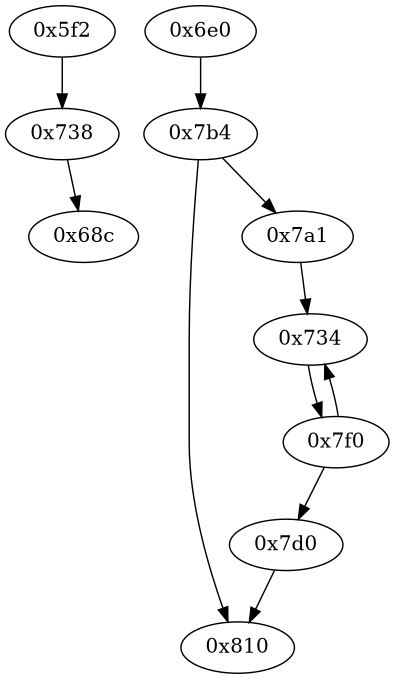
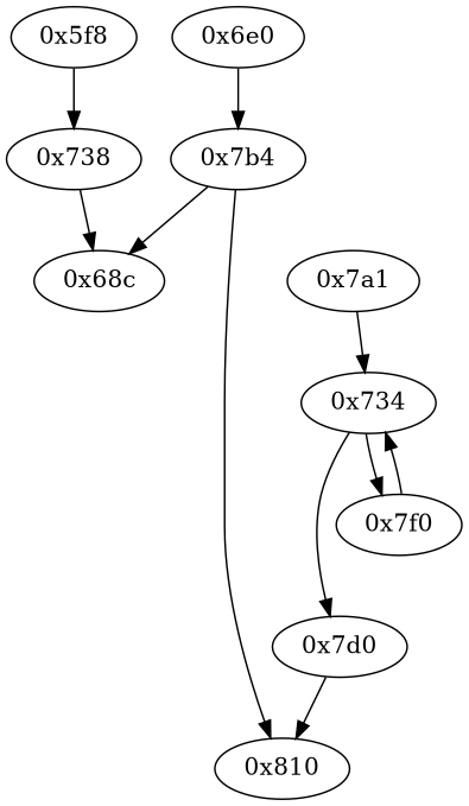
  strict digraph {
    "0x810" [opcode="[u'ldr', u'ldr', u'add', u'bl', u'mov', u'sub', u'pop']"]
    "0x738" [opcode="[u'ldrb', u'ldrb', u'eor', u'tst', u'mov', u'mov', u'cmp', u'mov', u'mov', u'cmp', u'mov', u'b']"]
    "0x68c" [opcode="[u'ldr', u'cmp', u'mov', u'mov']"]
    "0x6e0" [opcode="[u'mov', u'mov', u'mov', u'b']"]
    "0x7b4" [opcode="[u'stm', u'ldr', u'ldr', u'ldr', u'cmp', u'mov', u'b']"]
    "0x7d0" [opcode="[u'ldr', u'ldr', u'ldr', u'sub', u'add', u'add', u'mov', u'b']"]
    n7 [label="0x7a1" opcode="[u'ldr', u'mov', u'mov', u'b']"]
    n8 [label="0x734" opcode="[u'str', u'str', u'ldr', u'ldr', u'ldr', u'cmp', u'mov', u'b']"]
    "0x7f0" [opcode="[u'ldr', u'ldr', u'add', u'ldr', u'mov', u'rsb', u'rsb', u'b']"]
-   "0x5f8" [opcode="[u'push', u'add', u'sub', u'ldr', u'mov', u'ldr', u'ldr', u'add', u'sub', u'sub', u'mul', u'mvn', u'mvn', u'ldr', u'orr', u'ldr', u'ldr', u'cmn', u'ldr', u'mov', u'mov', u'cmp', u'mov', u'cmn', u'mov', u'mov', u'cmp', u'mov', u'strb', u'teq', u'strb', u'mov', u'ldr', u'ldr', u'ldr', u'ldr', u'b']" label="0x5f2"]
+   "0x5f8" [opcode="[u'push', u'add', u'sub', u'ldr', u'mov', u'ldr', u'ldr', u'add', u'sub', u'sub', u'mul', u'mvn', u'mvn', u'ldr', u'orr', u'ldr', u'ldr', u'cmn', u'ldr', u'mov', u'mov', u'cmp', u'mov', u'cmn', u'mov', u'mov', u'cmp', u'mov', u'strb', u'teq', u'strb', u'mov', u'ldr', u'ldr', u'ldr', u'ldr', u'b']"]
    "0x738" -> "0x68c"
    "0x6e0" -> "0x7b4"
    "0x7b4" -> "0x810"
-   "0x7b4" -> n7
+   "0x7b4" -> "0x68c"
    "0x7d0" -> "0x810"
    n7 -> n8
-   "0x7f0" -> "0x7d0"
+   n8 -> "0x7d0"
    n8 -> "0x7f0"
    "0x7f0" -> n8
    "0x5f8" -> "0x738"
  }
